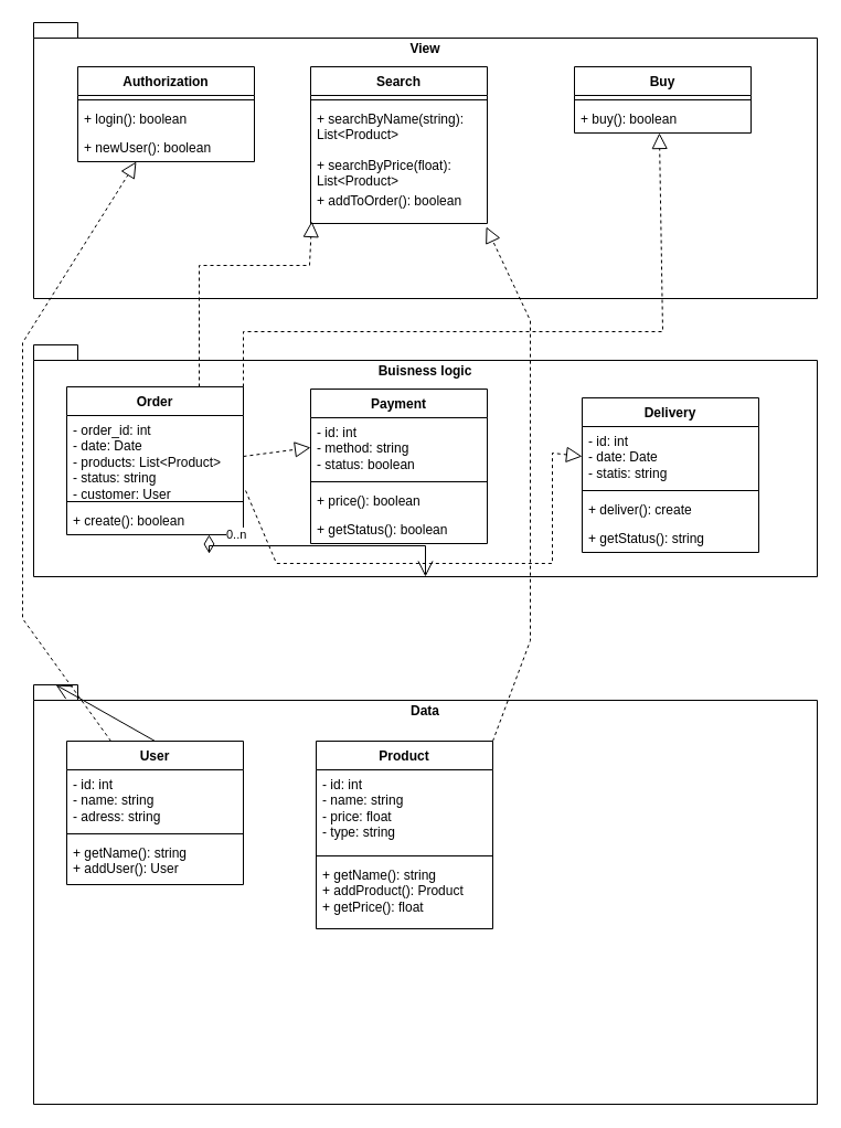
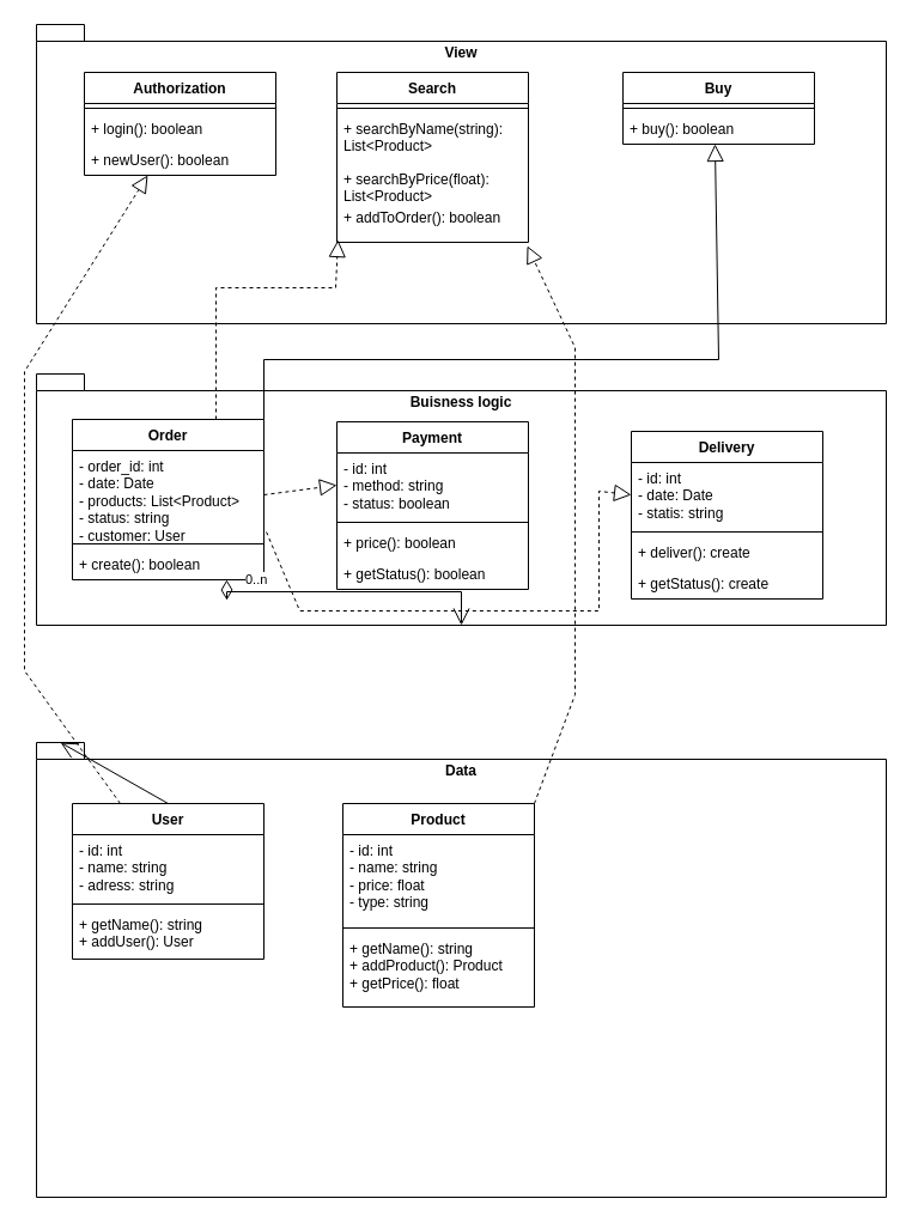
  <mxCell id="0" />
  <mxCell id="1" parent="0" />
  <mxCell id="2" value="View" style="shape=folder;fontStyle=1;spacingTop=10;tabWidth=40;tabHeight=14;tabPosition=left;html=1;whiteSpace=wrap;verticalAlign=top;" parent="1" vertex="1"><mxGeometry x="30" y="20" width="710" height="250" as="geometry" /></mxCell>
  <mxCell id="3" value="Authorization" style="swimlane;fontStyle=1;align=center;verticalAlign=top;childLayout=stackLayout;horizontal=1;startSize=26;horizontalStack=0;resizeParent=1;resizeParentMax=0;resizeLast=0;collapsible=1;marginBottom=0;whiteSpace=wrap;html=1;" parent="1" vertex="1"><mxGeometry x="70" y="60" width="160" height="86" as="geometry"><mxRectangle x="110" y="60" width="100" height="30" as="alternateBounds" /></mxGeometry></mxCell>
  <mxCell id="4" value="" style="line;strokeWidth=1;fillColor=none;align=left;verticalAlign=middle;spacingTop=-1;spacingLeft=3;spacingRight=3;rotatable=0;labelPosition=right;points=[];portConstraint=eastwest;strokeColor=inherit;" parent="3" vertex="1"><mxGeometry y="26" width="160" height="8" as="geometry" /></mxCell>
  <mxCell id="5" value="+ login(): boolean" style="text;strokeColor=none;fillColor=none;align=left;verticalAlign=top;spacingLeft=4;spacingRight=4;overflow=hidden;rotatable=0;points=[[0,0.5],[1,0.5]];portConstraint=eastwest;whiteSpace=wrap;html=1;" parent="3" vertex="1"><mxGeometry y="34" width="160" height="26" as="geometry" /></mxCell>
  <mxCell id="6" value="+ newUser(): boolean" style="text;strokeColor=none;fillColor=none;align=left;verticalAlign=top;spacingLeft=4;spacingRight=4;overflow=hidden;rotatable=0;points=[[0,0.5],[1,0.5]];portConstraint=eastwest;whiteSpace=wrap;html=1;" vertex="1" parent="3"><mxGeometry y="60" width="160" height="26" as="geometry" /></mxCell>
  <mxCell id="7" value="Search" style="swimlane;fontStyle=1;align=center;verticalAlign=top;childLayout=stackLayout;horizontal=1;startSize=26;horizontalStack=0;resizeParent=1;resizeParentMax=0;resizeLast=0;collapsible=1;marginBottom=0;whiteSpace=wrap;html=1;" parent="1" vertex="1"><mxGeometry x="281" y="60" width="160" height="142" as="geometry" /></mxCell>
  <mxCell id="8" value="" style="line;strokeWidth=1;fillColor=none;align=left;verticalAlign=middle;spacingTop=-1;spacingLeft=3;spacingRight=3;rotatable=0;labelPosition=right;points=[];portConstraint=eastwest;strokeColor=inherit;" parent="7" vertex="1"><mxGeometry y="26" width="160" height="8" as="geometry" /></mxCell>
  <mxCell id="9" value="+ searchByName(string): List&amp;lt;Product&amp;gt;" style="text;strokeColor=none;fillColor=none;align=left;verticalAlign=top;spacingLeft=4;spacingRight=4;overflow=hidden;rotatable=0;points=[[0,0.5],[1,0.5]];portConstraint=eastwest;whiteSpace=wrap;html=1;" parent="7" vertex="1"><mxGeometry y="34" width="160" height="42" as="geometry" /></mxCell>
  <mxCell id="10" value="+ searchByPrice(float): List&amp;lt;Product&amp;gt;" style="text;strokeColor=none;fillColor=none;align=left;verticalAlign=top;spacingLeft=4;spacingRight=4;overflow=hidden;rotatable=0;points=[[0,0.5],[1,0.5]];portConstraint=eastwest;whiteSpace=wrap;html=1;" vertex="1" parent="7"><mxGeometry y="76" width="160" height="32" as="geometry" /></mxCell>
  <mxCell id="11" value="+ addToOrder(): boolean" style="text;strokeColor=none;fillColor=none;align=left;verticalAlign=top;spacingLeft=4;spacingRight=4;overflow=hidden;rotatable=0;points=[[0,0.5],[1,0.5]];portConstraint=eastwest;whiteSpace=wrap;html=1;" vertex="1" parent="7"><mxGeometry y="108" width="160" height="34" as="geometry" /></mxCell>
  <mxCell id="12" value="Buy" style="swimlane;fontStyle=1;align=center;verticalAlign=top;childLayout=stackLayout;horizontal=1;startSize=26;horizontalStack=0;resizeParent=1;resizeParentMax=0;resizeLast=0;collapsible=1;marginBottom=0;whiteSpace=wrap;html=1;" parent="1" vertex="1"><mxGeometry x="520" y="60" width="160" height="60" as="geometry" /></mxCell>
  <mxCell id="13" value="" style="line;strokeWidth=1;fillColor=none;align=left;verticalAlign=middle;spacingTop=-1;spacingLeft=3;spacingRight=3;rotatable=0;labelPosition=right;points=[];portConstraint=eastwest;strokeColor=inherit;" parent="12" vertex="1"><mxGeometry y="26" width="160" height="8" as="geometry" /></mxCell>
  <mxCell id="14" value="+ buy(): boolean" style="text;strokeColor=none;fillColor=none;align=left;verticalAlign=top;spacingLeft=4;spacingRight=4;overflow=hidden;rotatable=0;points=[[0,0.5],[1,0.5]];portConstraint=eastwest;whiteSpace=wrap;html=1;" parent="12" vertex="1"><mxGeometry y="34" width="160" height="26" as="geometry" /></mxCell>
  <mxCell id="15" value="Buisness logic" style="shape=folder;fontStyle=1;spacingTop=10;tabWidth=40;tabHeight=14;tabPosition=left;html=1;whiteSpace=wrap;verticalAlign=top;" parent="1" vertex="1"><mxGeometry x="30" y="312" width="710" height="210" as="geometry" /></mxCell>
  <mxCell id="16" value="Order" style="swimlane;fontStyle=1;align=center;verticalAlign=top;childLayout=stackLayout;horizontal=1;startSize=26;horizontalStack=0;resizeParent=1;resizeParentMax=0;resizeLast=0;collapsible=1;marginBottom=0;whiteSpace=wrap;html=1;" parent="1" vertex="1"><mxGeometry x="60" y="350" width="160" height="134" as="geometry" /></mxCell>
  <mxCell id="17" value="- order_id: int&lt;br&gt;- date: Date&lt;br&gt;- products: List&amp;lt;Product&amp;gt;&lt;br&gt;- status: string&lt;br&gt;- customer: User" style="text;strokeColor=none;fillColor=none;align=left;verticalAlign=top;spacingLeft=4;spacingRight=4;overflow=hidden;rotatable=0;points=[[0,0.5],[1,0.5]];portConstraint=eastwest;whiteSpace=wrap;html=1;" parent="16" vertex="1"><mxGeometry y="26" width="160" height="74" as="geometry" /></mxCell>
  <mxCell id="18" value="" style="line;strokeWidth=1;fillColor=none;align=left;verticalAlign=middle;spacingTop=-1;spacingLeft=3;spacingRight=3;rotatable=0;labelPosition=right;points=[];portConstraint=eastwest;strokeColor=inherit;" parent="16" vertex="1"><mxGeometry y="100" width="160" height="8" as="geometry" /></mxCell>
  <mxCell id="19" value="+ create(): boolean" style="text;strokeColor=none;fillColor=none;align=left;verticalAlign=top;spacingLeft=4;spacingRight=4;overflow=hidden;rotatable=0;points=[[0,0.5],[1,0.5]];portConstraint=eastwest;whiteSpace=wrap;html=1;" parent="16" vertex="1"><mxGeometry y="108" width="160" height="26" as="geometry" /></mxCell>
  <mxCell id="20" value="Payment" style="swimlane;fontStyle=1;align=center;verticalAlign=top;childLayout=stackLayout;horizontal=1;startSize=26;horizontalStack=0;resizeParent=1;resizeParentMax=0;resizeLast=0;collapsible=1;marginBottom=0;whiteSpace=wrap;html=1;" parent="1" vertex="1"><mxGeometry x="281" y="352" width="160" height="140" as="geometry" /></mxCell>
  <mxCell id="21" value="- id: int&lt;br&gt;- method: string&lt;br&gt;- status: boolean" style="text;strokeColor=none;fillColor=none;align=left;verticalAlign=top;spacingLeft=4;spacingRight=4;overflow=hidden;rotatable=0;points=[[0,0.5],[1,0.5]];portConstraint=eastwest;whiteSpace=wrap;html=1;" parent="20" vertex="1"><mxGeometry y="26" width="160" height="54" as="geometry" /></mxCell>
  <mxCell id="22" value="" style="line;strokeWidth=1;fillColor=none;align=left;verticalAlign=middle;spacingTop=-1;spacingLeft=3;spacingRight=3;rotatable=0;labelPosition=right;points=[];portConstraint=eastwest;strokeColor=inherit;" parent="20" vertex="1"><mxGeometry y="80" width="160" height="8" as="geometry" /></mxCell>
  <mxCell id="23" value="+ price(): boolean" style="text;strokeColor=none;fillColor=none;align=left;verticalAlign=top;spacingLeft=4;spacingRight=4;overflow=hidden;rotatable=0;points=[[0,0.5],[1,0.5]];portConstraint=eastwest;whiteSpace=wrap;html=1;" parent="20" vertex="1"><mxGeometry y="88" width="160" height="26" as="geometry" /></mxCell>
  <mxCell id="24" value="+ getStatus(): boolean" style="text;strokeColor=none;fillColor=none;align=left;verticalAlign=top;spacingLeft=4;spacingRight=4;overflow=hidden;rotatable=0;points=[[0,0.5],[1,0.5]];portConstraint=eastwest;whiteSpace=wrap;html=1;" vertex="1" parent="20"><mxGeometry y="114" width="160" height="26" as="geometry" /></mxCell>
  <mxCell id="25" value="Delivery" style="swimlane;fontStyle=1;align=center;verticalAlign=top;childLayout=stackLayout;horizontal=1;startSize=26;horizontalStack=0;resizeParent=1;resizeParentMax=0;resizeLast=0;collapsible=1;marginBottom=0;whiteSpace=wrap;html=1;" parent="1" vertex="1"><mxGeometry x="527" y="360" width="160" height="140" as="geometry" /></mxCell>
  <mxCell id="26" value="- id: int&lt;br&gt;- date: Date&lt;br&gt;- statis: string" style="text;strokeColor=none;fillColor=none;align=left;verticalAlign=top;spacingLeft=4;spacingRight=4;overflow=hidden;rotatable=0;points=[[0,0.5],[1,0.5]];portConstraint=eastwest;whiteSpace=wrap;html=1;" parent="25" vertex="1"><mxGeometry y="26" width="160" height="54" as="geometry" /></mxCell>
  <mxCell id="27" value="" style="line;strokeWidth=1;fillColor=none;align=left;verticalAlign=middle;spacingTop=-1;spacingLeft=3;spacingRight=3;rotatable=0;labelPosition=right;points=[];portConstraint=eastwest;strokeColor=inherit;" parent="25" vertex="1"><mxGeometry y="80" width="160" height="8" as="geometry" /></mxCell>
  <mxCell id="28" value="+ deliver(): create" style="text;strokeColor=none;fillColor=none;align=left;verticalAlign=top;spacingLeft=4;spacingRight=4;overflow=hidden;rotatable=0;points=[[0,0.5],[1,0.5]];portConstraint=eastwest;whiteSpace=wrap;html=1;" parent="25" vertex="1"><mxGeometry y="88" width="160" height="26" as="geometry" /></mxCell>
- <mxCell id="29" value="+ getStatus(): string" style="text;strokeColor=none;fillColor=none;align=left;verticalAlign=top;spacingLeft=4;spacingRight=4;overflow=hidden;rotatable=0;points=[[0,0.5],[1,0.5]];portConstraint=eastwest;whiteSpace=wrap;html=1;" vertex="1" parent="25"><mxGeometry y="114" width="160" height="26" as="geometry" /></mxCell>
+ <mxCell id="29" value="+ getStatus(): create" style="text;strokeColor=none;fillColor=none;align=left;verticalAlign=top;spacingLeft=4;spacingRight=4;overflow=hidden;rotatable=0;points=[[0,0.5],[1,0.5]];portConstraint=eastwest;whiteSpace=wrap;html=1;" vertex="1" parent="25"><mxGeometry y="114" width="160" height="26" as="geometry" /></mxCell>
  <mxCell id="30" value="Data" style="shape=folder;fontStyle=1;spacingTop=10;tabWidth=40;tabHeight=14;tabPosition=left;html=1;whiteSpace=wrap;verticalAlign=top;" parent="1" vertex="1"><mxGeometry x="30" y="620" width="710" height="380" as="geometry" /></mxCell>
  <mxCell id="31" value="User" style="swimlane;fontStyle=1;align=center;verticalAlign=top;childLayout=stackLayout;horizontal=1;startSize=26;horizontalStack=0;resizeParent=1;resizeParentMax=0;resizeLast=0;collapsible=1;marginBottom=0;whiteSpace=wrap;html=1;" parent="1" vertex="1"><mxGeometry x="60" y="671" width="160" height="130" as="geometry" /></mxCell>
  <mxCell id="32" value="- id: int&lt;br&gt;- name: string&lt;br&gt;- adress: string" style="text;strokeColor=none;fillColor=none;align=left;verticalAlign=top;spacingLeft=4;spacingRight=4;overflow=hidden;rotatable=0;points=[[0,0.5],[1,0.5]];portConstraint=eastwest;whiteSpace=wrap;html=1;" parent="31" vertex="1"><mxGeometry y="26" width="160" height="54" as="geometry" /></mxCell>
  <mxCell id="33" value="" style="line;strokeWidth=1;fillColor=none;align=left;verticalAlign=middle;spacingTop=-1;spacingLeft=3;spacingRight=3;rotatable=0;labelPosition=right;points=[];portConstraint=eastwest;strokeColor=inherit;" parent="31" vertex="1"><mxGeometry y="80" width="160" height="8" as="geometry" /></mxCell>
  <mxCell id="34" value="+ getName(): string&lt;br&gt;+ addUser(): User" style="text;strokeColor=none;fillColor=none;align=left;verticalAlign=top;spacingLeft=4;spacingRight=4;overflow=hidden;rotatable=0;points=[[0,0.5],[1,0.5]];portConstraint=eastwest;whiteSpace=wrap;html=1;" parent="31" vertex="1"><mxGeometry y="88" width="160" height="42" as="geometry" /></mxCell>
  <mxCell id="35" value="Product" style="swimlane;fontStyle=1;align=center;verticalAlign=top;childLayout=stackLayout;horizontal=1;startSize=26;horizontalStack=0;resizeParent=1;resizeParentMax=0;resizeLast=0;collapsible=1;marginBottom=0;whiteSpace=wrap;html=1;" parent="1" vertex="1"><mxGeometry x="286" y="671" width="160" height="170" as="geometry" /></mxCell>
  <mxCell id="36" value="- id: int&lt;br&gt;- name: string&lt;br&gt;- price: float&lt;br&gt;- type: string" style="text;strokeColor=none;fillColor=none;align=left;verticalAlign=top;spacingLeft=4;spacingRight=4;overflow=hidden;rotatable=0;points=[[0,0.5],[1,0.5]];portConstraint=eastwest;whiteSpace=wrap;html=1;" parent="35" vertex="1"><mxGeometry y="26" width="160" height="74" as="geometry" /></mxCell>
  <mxCell id="37" value="" style="line;strokeWidth=1;fillColor=none;align=left;verticalAlign=middle;spacingTop=-1;spacingLeft=3;spacingRight=3;rotatable=0;labelPosition=right;points=[];portConstraint=eastwest;strokeColor=inherit;" parent="35" vertex="1"><mxGeometry y="100" width="160" height="8" as="geometry" /></mxCell>
  <mxCell id="38" value="+ getName(): string&lt;br&gt;+ addProduct(): Product&lt;br&gt;+ getPrice(): float" style="text;strokeColor=none;fillColor=none;align=left;verticalAlign=top;spacingLeft=4;spacingRight=4;overflow=hidden;rotatable=0;points=[[0,0.5],[1,0.5]];portConstraint=eastwest;whiteSpace=wrap;html=1;" parent="35" vertex="1"><mxGeometry y="108" width="160" height="62" as="geometry" /></mxCell>
  <mxCell id="39" value="" style="endArrow=open;endFill=1;endSize=12;html=1;rounded=0;exitX=0.5;exitY=0;exitDx=0;exitDy=0;" edge="1" parent="1" source="31" target="30"><mxGeometry width="160" relative="1" as="geometry"><mxPoint x="210" y="450" as="sourcePoint" /><mxPoint x="370" y="450" as="targetPoint" /></mxGeometry></mxCell>
  <mxCell id="40" value="0..n" style="endArrow=open;html=1;endSize=12;startArrow=diamondThin;startSize=14;startFill=0;edgeStyle=orthogonalEdgeStyle;align=left;verticalAlign=bottom;rounded=0;exitX=0.806;exitY=1;exitDx=0;exitDy=0;exitPerimeter=0;" edge="1" parent="1" source="19" target="15"><mxGeometry x="-0.793" y="1" relative="1" as="geometry"><mxPoint x="210" y="710" as="sourcePoint" /><mxPoint x="370" y="670" as="targetPoint" /><mxPoint as="offset" /></mxGeometry></mxCell>
  <mxCell id="41" value="" style="endArrow=block;dashed=1;endFill=0;endSize=12;html=1;rounded=0;exitX=0.25;exitY=0;exitDx=0;exitDy=0;" edge="1" parent="1" source="31" target="3"><mxGeometry width="160" relative="1" as="geometry"><mxPoint x="100" y="610" as="sourcePoint" /><mxPoint x="260" y="610" as="targetPoint" /><Array as="points"><mxPoint x="20" y="560" /><mxPoint x="20" y="310" /></Array></mxGeometry></mxCell>
  <mxCell id="42" value="" style="endArrow=block;dashed=1;endFill=0;endSize=12;html=1;rounded=0;exitX=1;exitY=0;exitDx=0;exitDy=0;entryX=0.994;entryY=1.088;entryDx=0;entryDy=0;entryPerimeter=0;" edge="1" parent="1" source="35" target="11"><mxGeometry width="160" relative="1" as="geometry"><mxPoint x="487.5" y="622.5" as="sourcePoint" /><mxPoint x="440.996" y="221.5" as="targetPoint" /><Array as="points"><mxPoint x="480" y="580" /><mxPoint x="480" y="290" /></Array></mxGeometry></mxCell>
- <mxCell id="43" value="" style="endArrow=block;dashed=1;endFill=0;endSize=12;html=1;rounded=0;exitX=1;exitY=0;exitDx=0;exitDy=0;entryX=0.481;entryY=1;entryDx=0;entryDy=0;entryPerimeter=0;" edge="1" parent="1" source="16" target="14"><mxGeometry width="160" relative="1" as="geometry"><mxPoint x="440" y="370" as="sourcePoint" /><mxPoint x="600" y="370" as="targetPoint" /><Array as="points"><mxPoint x="220" y="300" /><mxPoint x="600" y="300" /></Array></mxGeometry></mxCell>
+ <mxCell id="43" value="" style="endArrow=block;dashed=0;endFill=0;endSize=12;html=1;rounded=0;exitX=1;exitY=0;exitDx=0;exitDy=0;entryX=0.481;entryY=1;entryDx=0;entryDy=0;entryPerimeter=0;" edge="1" parent="1" source="16" target="14"><mxGeometry width="160" relative="1" as="geometry"><mxPoint x="440" y="370" as="sourcePoint" /><mxPoint x="600" y="370" as="targetPoint" /><Array as="points"><mxPoint x="220" y="300" /><mxPoint x="600" y="300" /></Array></mxGeometry></mxCell>
  <mxCell id="44" value="" style="endArrow=block;dashed=1;endFill=0;endSize=12;html=1;rounded=0;exitX=0.75;exitY=0;exitDx=0;exitDy=0;entryX=0.006;entryY=0.941;entryDx=0;entryDy=0;entryPerimeter=0;" edge="1" parent="1" source="16" target="11"><mxGeometry width="160" relative="1" as="geometry"><mxPoint x="440" y="330" as="sourcePoint" /><mxPoint x="600" y="330" as="targetPoint" /><Array as="points"><mxPoint x="180" y="240" /><mxPoint x="280" y="240" /></Array></mxGeometry></mxCell>
  <mxCell id="45" value="" style="endArrow=block;dashed=1;endFill=0;endSize=12;html=1;rounded=0;exitX=1;exitY=0.5;exitDx=0;exitDy=0;entryX=0;entryY=0.5;entryDx=0;entryDy=0;" edge="1" parent="1" source="17" target="21"><mxGeometry width="160" relative="1" as="geometry"><mxPoint x="440" y="450" as="sourcePoint" /><mxPoint x="280" y="420" as="targetPoint" /></mxGeometry></mxCell>
  <mxCell id="46" value="" style="endArrow=block;dashed=1;endFill=0;endSize=12;html=1;rounded=0;exitX=1.013;exitY=0.919;exitDx=0;exitDy=0;exitPerimeter=0;entryX=0;entryY=0.5;entryDx=0;entryDy=0;" edge="1" parent="1" source="17" target="26"><mxGeometry width="160" relative="1" as="geometry"><mxPoint x="440" y="450" as="sourcePoint" /><mxPoint x="600" y="450" as="targetPoint" /><Array as="points"><mxPoint x="250" y="510" /><mxPoint x="500" y="510" /><mxPoint x="500" y="410" /></Array></mxGeometry></mxCell>
